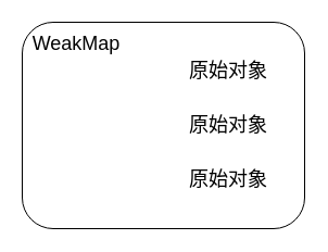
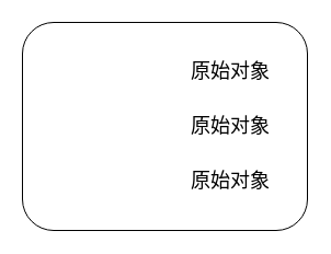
  <mxCell id="0" />
  <mxCell id="1" parent="0" />
  <mxCell id="2" value="" style="rounded=1;whiteSpace=wrap;html=1;" vertex="1" parent="1"><mxGeometry x="20" y="20" width="260" height="190" as="geometry" /></mxCell>
- <mxCell id="3" value="&lt;font style=&quot;font-size: 18px;&quot;&gt;WeakMap&lt;/font&gt;" style="text;html=1;strokeColor=none;fillColor=none;align=center;verticalAlign=middle;whiteSpace=wrap;rounded=0;" vertex="1" parent="1"><mxGeometry x="30" y="20" width="80" height="40" as="geometry" /></mxCell>
  <mxCell id="4" value="原始对象" style="text;html=1;strokeColor=none;fillColor=none;align=center;verticalAlign=middle;whiteSpace=wrap;rounded=0;fontSize=18;" vertex="1" parent="1"><mxGeometry x="160" y="50" width="100" height="30" as="geometry" /></mxCell>
  <mxCell id="5" value="原始对象" style="text;html=1;strokeColor=none;fillColor=none;align=center;verticalAlign=middle;whiteSpace=wrap;rounded=0;fontSize=18;" vertex="1" parent="1"><mxGeometry x="155" y="100" width="110" height="30" as="geometry" /></mxCell>
  <mxCell id="6" value="原始对象" style="text;html=1;strokeColor=none;fillColor=none;align=center;verticalAlign=middle;whiteSpace=wrap;rounded=0;fontSize=18;" vertex="1" parent="1"><mxGeometry x="155" y="150" width="110" height="30" as="geometry" /></mxCell>
